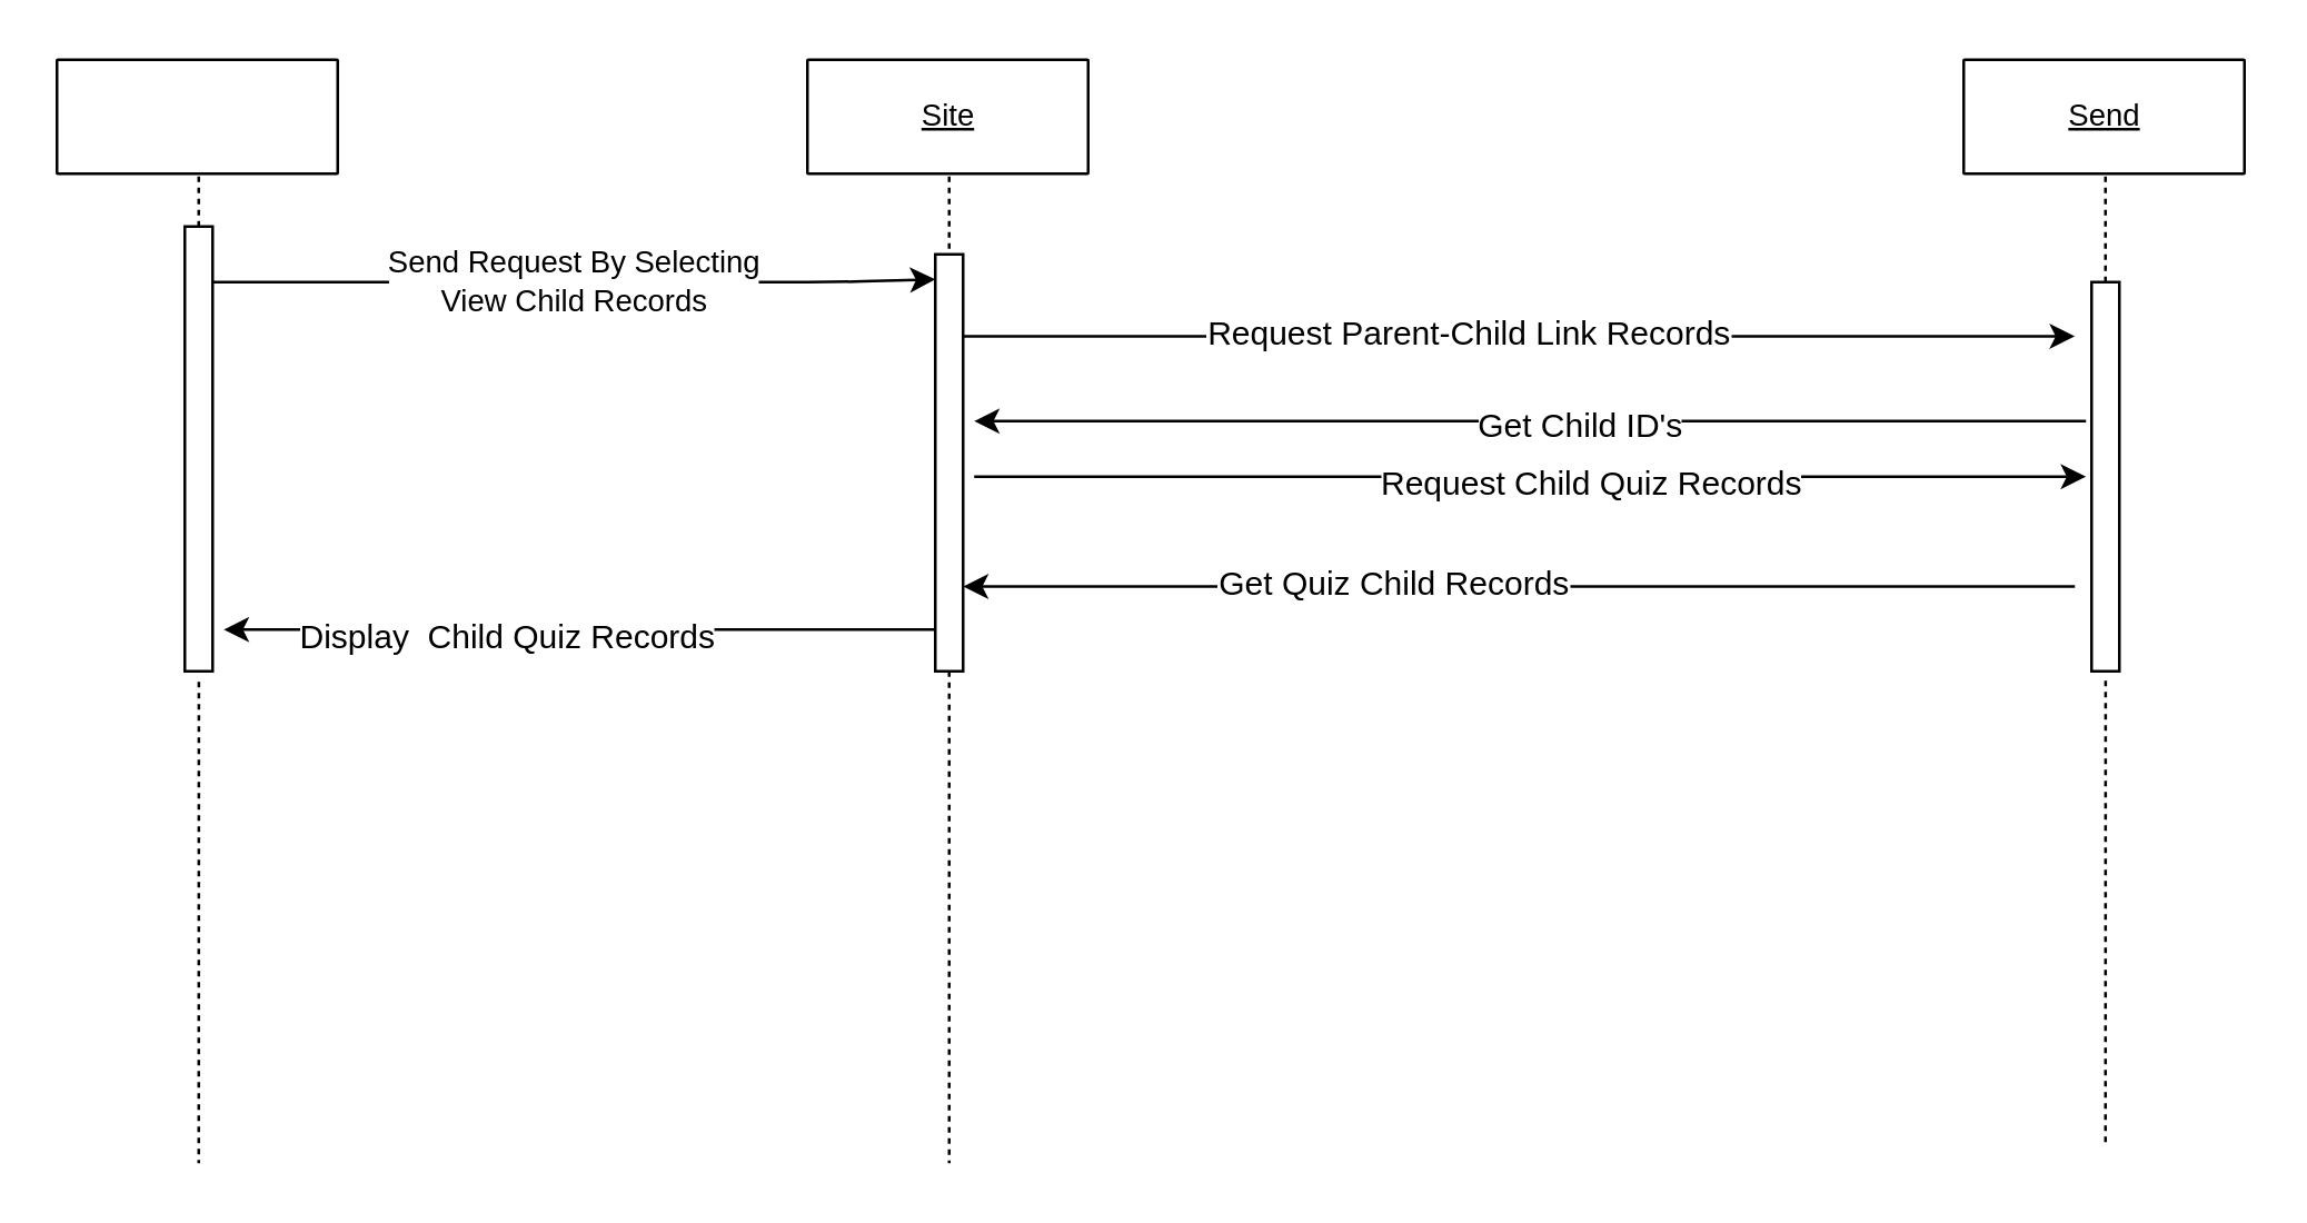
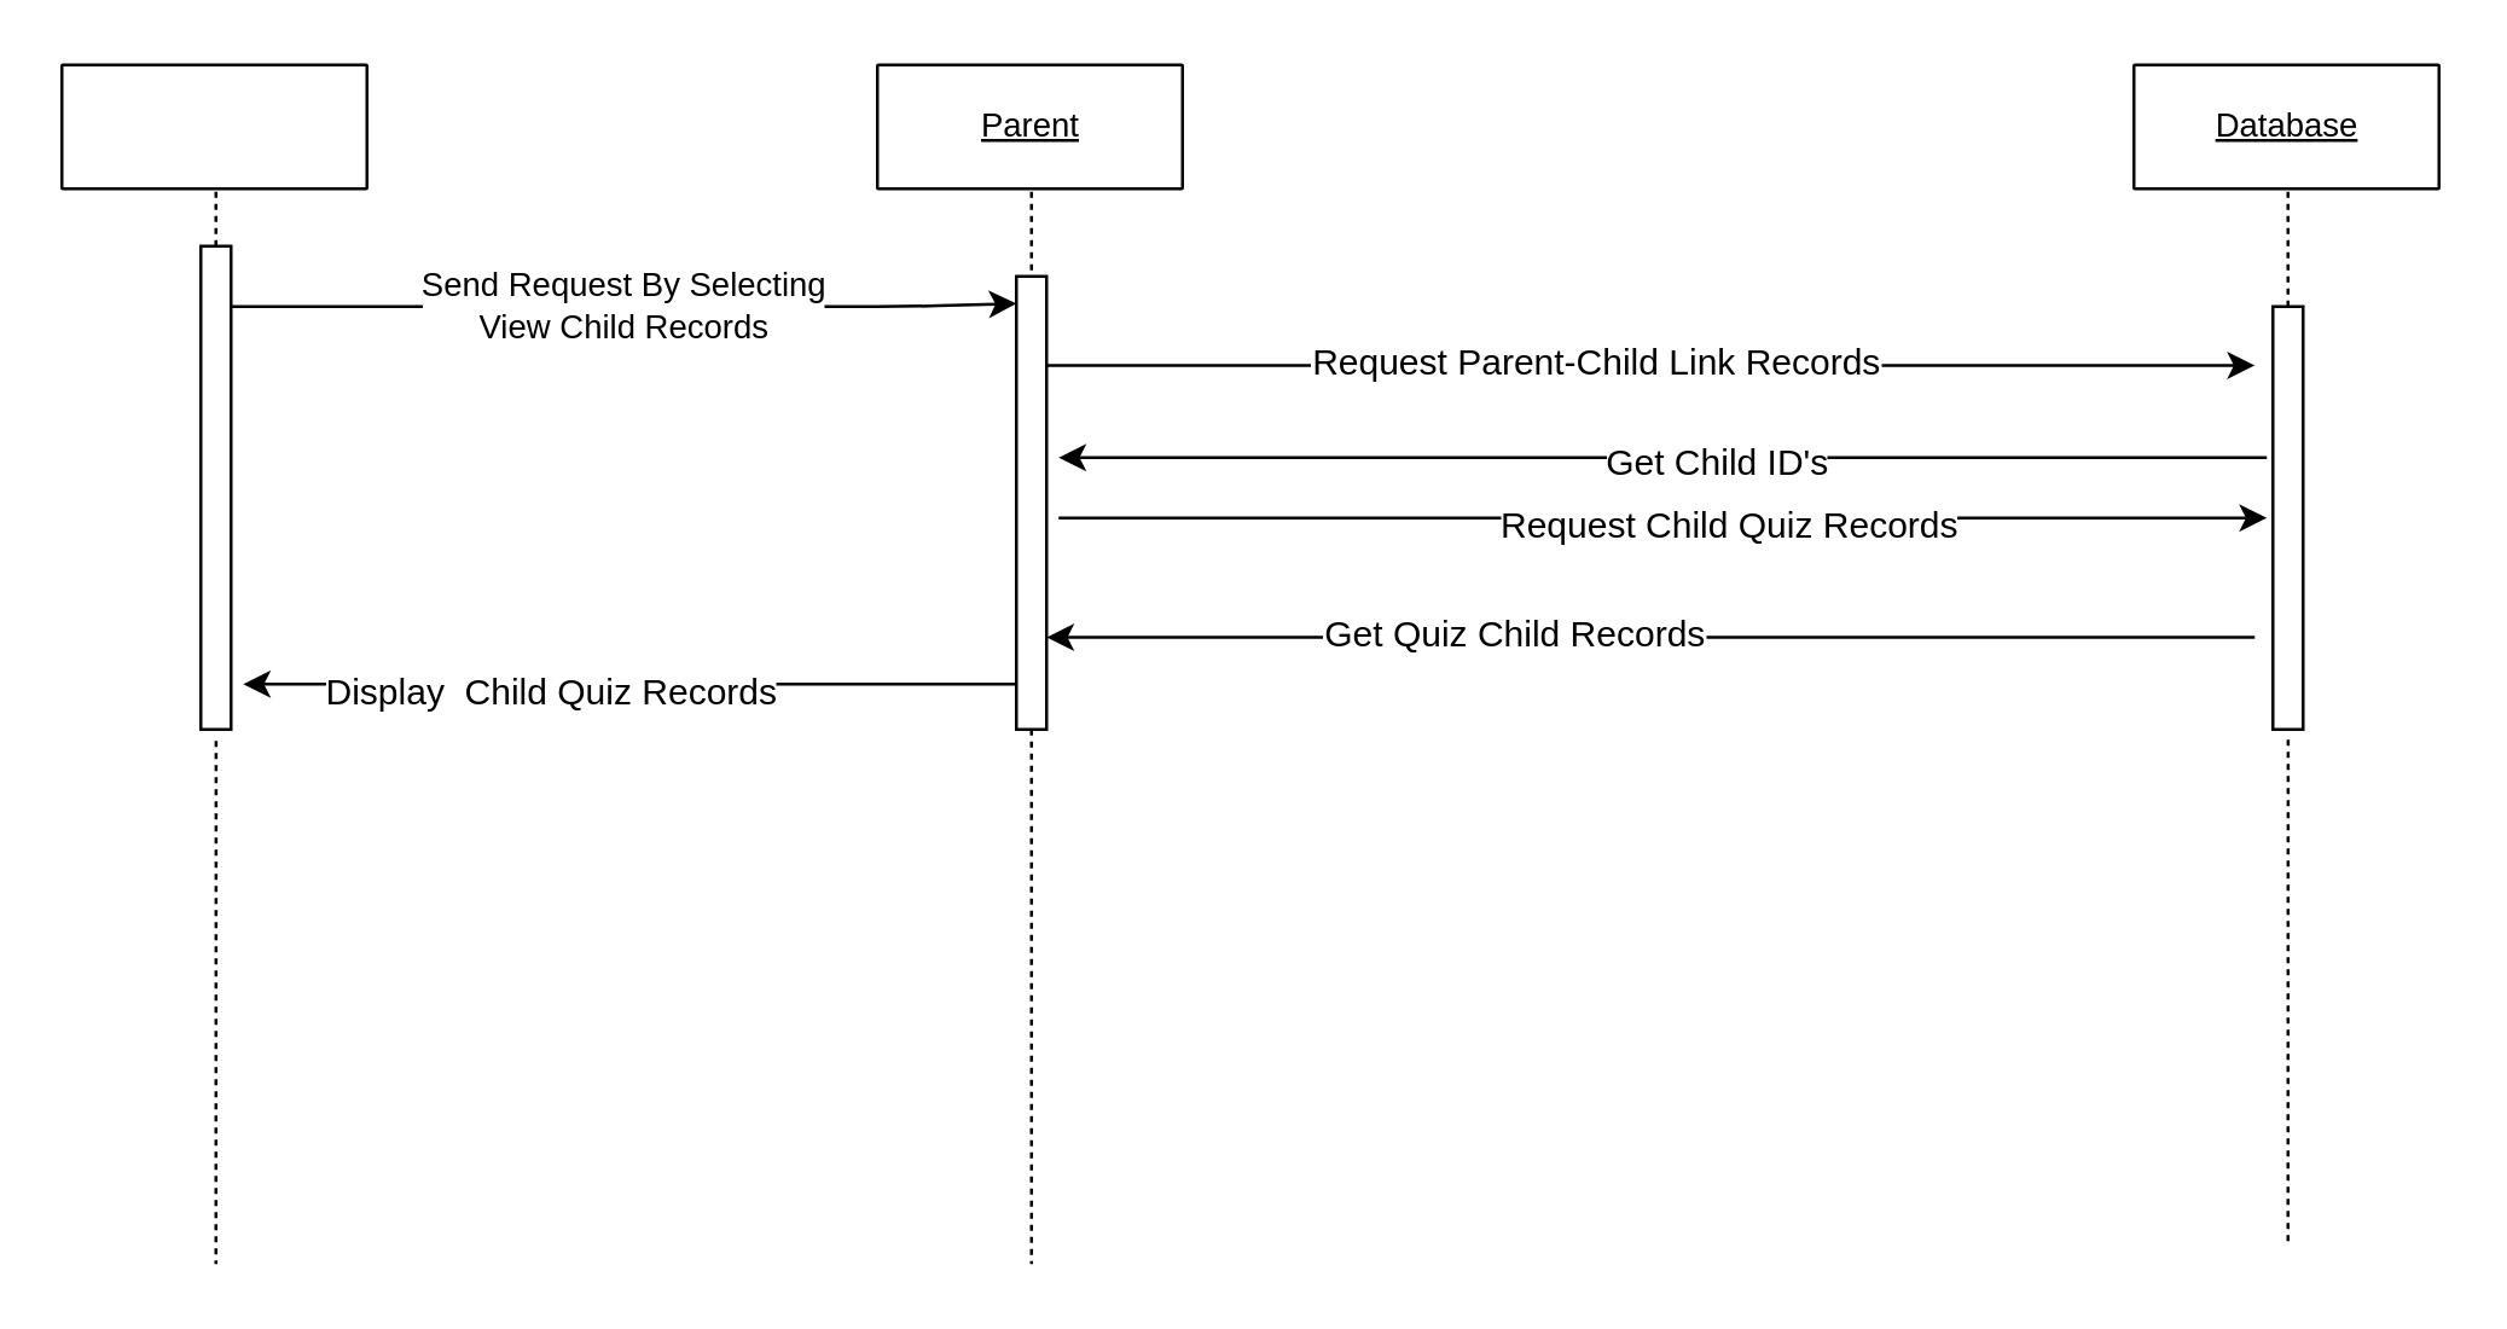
  <mxCell id="0" />
  <mxCell id="1" parent="0" />
  <mxCell id="2" style="vsdxID=3;fillColor=none;gradientColor=none;strokeColor=none;spacingTop=-3;spacingBottom=-3;spacingLeft=-3;spacingRight=-3;labelBackgroundColor=none;rounded=0;html=1;whiteSpace=wrap;" parent="1" vertex="1"><mxGeometry x="20" y="21" width="101" height="41" as="geometry" /></mxCell>
  <mxCell id="3" style="vsdxID=4;fillColor=#ffffff;gradientColor=none;shape=stencil(pZFLDsIwDERP4y1yEiEOUMoFOEFEDLEISZWG7+lJaypVFSvY2TPPsjUG0/TedgQa+5LTme7sigezBa05espcagWmBdMcU6ZTTtfopO9sJTWOCjmZUQOt0ebDnl8kGq6M2qzFkMlLug0bHx9frOdEo7A7YQPHGavwH3rqv8I/o8sbajFGI6FxCJLs3F9GWSV5g2nf);strokeColor=#000000;spacingTop=-3;spacingBottom=-3;spacingLeft=-3;spacingRight=-3;labelBackgroundColor=none;rounded=1;html=1;whiteSpace=wrap;" parent="2" vertex="1"><mxGeometry width="101" height="41" as="geometry" /></mxCell>
  <mxCell id="4" style="vsdxID=5;fillColor=none;gradientColor=none;strokeColor=none;spacingTop=-3;spacingBottom=-3;spacingLeft=-3;spacingRight=-3;labelBackgroundColor=none;rounded=0;html=1;whiteSpace=wrap;" parent="1" vertex="1"><mxGeometry x="290" y="21" width="101" height="41" as="geometry" /></mxCell>
  <mxCell id="5" style="vsdxID=6;fillColor=#ffffff;gradientColor=none;shape=stencil(pZFLDsIwDERP4y1yEiEOUMoFOEFEDLEISZWG7+lJaypVFSvY2TPPsjUG0/TedgQa+5LTme7sigezBa05espcagWmBdMcU6ZTTtfopO9sJTWOCjmZUQOt0ebDnl8kGq6M2qzFkMlLug0bHx9frOdEo7A7YQPHGavwH3rqv8I/o8sbajFGI6FxCJLs3F9GWSV5g2nf);strokeColor=#000000;spacingTop=-3;spacingBottom=-3;spacingLeft=-3;spacingRight=-3;labelBackgroundColor=none;rounded=1;html=1;whiteSpace=wrap;" parent="4" vertex="1"><mxGeometry width="101" height="41" as="geometry" /></mxCell>
- <mxCell id="6" value="&lt;p style=&quot;align:center;margin-left:0;margin-right:0;margin-top:0px;margin-bottom:0px;text-indent:0;valign:middle;direction:ltr;&quot;&gt;&lt;font style=&quot;font-size:11px;font-family:Arial;color:#000000;direction:ltr;letter-spacing:0px;line-height:100%;opacity:1&quot;&gt;&lt;u&gt;Site&lt;/u&gt;&lt;/font&gt;&lt;/p&gt;" style="text;vsdxID=5;fillColor=none;gradientColor=none;strokeColor=none;spacingTop=-3;spacingBottom=-3;spacingLeft=-3;spacingRight=-3;labelBackgroundColor=none;rounded=0;html=1;whiteSpace=wrap;verticalAlign=middle;align=center;;html=1;" parent="4" vertex="1"><mxGeometry y="-0.48" width="101.6" height="41.91" as="geometry" /></mxCell>
+ <mxCell id="6" value="&lt;p style=&quot;align:center;margin-left:0;margin-right:0;margin-top:0px;margin-bottom:0px;text-indent:0;valign:middle;direction:ltr;&quot;&gt;&lt;font style=&quot;font-size:11px;font-family:Arial;color:#000000;direction:ltr;letter-spacing:0px;line-height:100%;opacity:1&quot;&gt;&lt;u&gt;Parent&lt;/u&gt;&lt;/font&gt;&lt;/p&gt;" style="text;vsdxID=5;fillColor=none;gradientColor=none;strokeColor=none;spacingTop=-3;spacingBottom=-3;spacingLeft=-3;spacingRight=-3;labelBackgroundColor=none;rounded=0;html=1;whiteSpace=wrap;verticalAlign=middle;align=center;;html=1;" parent="4" vertex="1"><mxGeometry y="-0.48" width="101.6" height="41.91" as="geometry" /></mxCell>
  <mxCell id="7" style="vsdxID=7;fillColor=none;gradientColor=none;strokeColor=none;spacingTop=-3;spacingBottom=-3;spacingLeft=-3;spacingRight=-3;labelBackgroundColor=none;rounded=0;html=1;whiteSpace=wrap;" parent="1" vertex="1"><mxGeometry x="706" y="21" width="101" height="41" as="geometry" /></mxCell>
  <mxCell id="8" style="vsdxID=8;fillColor=#ffffff;gradientColor=none;shape=stencil(pZFLDsIwDERP4y1yEiEOUMoFOEFEDLEISZWG7+lJaypVFSvY2TPPsjUG0/TedgQa+5LTme7sigezBa05espcagWmBdMcU6ZTTtfopO9sJTWOCjmZUQOt0ebDnl8kGq6M2qzFkMlLug0bHx9frOdEo7A7YQPHGavwH3rqv8I/o8sbajFGI6FxCJLs3F9GWSV5g2nf);strokeColor=#000000;spacingTop=-3;spacingBottom=-3;spacingLeft=-3;spacingRight=-3;labelBackgroundColor=none;rounded=1;html=1;whiteSpace=wrap;" parent="7" vertex="1"><mxGeometry width="101" height="41" as="geometry" /></mxCell>
- <mxCell id="9" value="&lt;p style=&quot;align:center;margin-left:0;margin-right:0;margin-top:0px;margin-bottom:0px;text-indent:0;valign:middle;direction:ltr;&quot;&gt;&lt;font style=&quot;font-size:11px;font-family:Arial;color:#000000;direction:ltr;letter-spacing:0px;line-height:100%;opacity:1&quot;&gt;&lt;u&gt;Send&lt;/u&gt;&lt;/font&gt;&lt;/p&gt;" style="text;vsdxID=7;fillColor=none;gradientColor=none;strokeColor=none;spacingTop=-3;spacingBottom=-3;spacingLeft=-3;spacingRight=-3;labelBackgroundColor=none;rounded=0;html=1;whiteSpace=wrap;verticalAlign=middle;align=center;;html=1;" parent="7" vertex="1"><mxGeometry y="-0.48" width="101.6" height="41.91" as="geometry" /></mxCell>
+ <mxCell id="9" value="&lt;p style=&quot;align:center;margin-left:0;margin-right:0;margin-top:0px;margin-bottom:0px;text-indent:0;valign:middle;direction:ltr;&quot;&gt;&lt;font style=&quot;font-size:11px;font-family:Arial;color:#000000;direction:ltr;letter-spacing:0px;line-height:100%;opacity:1&quot;&gt;&lt;u&gt;Database&lt;/u&gt;&lt;/font&gt;&lt;/p&gt;" style="text;vsdxID=7;fillColor=none;gradientColor=none;strokeColor=none;spacingTop=-3;spacingBottom=-3;spacingLeft=-3;spacingRight=-3;labelBackgroundColor=none;rounded=0;html=1;whiteSpace=wrap;verticalAlign=middle;align=center;;html=1;" parent="7" vertex="1"><mxGeometry y="-0.48" width="101.6" height="41.91" as="geometry" /></mxCell>
  <mxCell id="10" style="vsdxID=10;edgeStyle=none;dashed=1;dashPattern=2.00 2.00;startArrow=none;endArrow=none;startSize=5;endSize=5;strokeColor=#000000;spacingTop=-3;spacingBottom=-3;spacingLeft=-3;spacingRight=-3;verticalAlign=middle;html=1;labelBackgroundColor=none;rounded=0;" parent="1" source="15" edge="1"><mxGeometry relative="1" as="geometry"><mxPoint as="offset" /><Array as="points" /><mxPoint x="341" y="63" as="sourcePoint" /><mxPoint x="341" y="418" as="targetPoint" /></mxGeometry></mxCell>
  <mxCell id="11" style="vsdxID=9;edgeStyle=none;dashed=1;dashPattern=2.00 2.00;startArrow=none;endArrow=none;startSize=5;endSize=5;strokeColor=#000000;spacingTop=-3;spacingBottom=-3;spacingLeft=-3;spacingRight=-3;verticalAlign=middle;html=1;labelBackgroundColor=none;rounded=0;exitX=0.505;exitY=1.024;exitDx=0;exitDy=0;exitPerimeter=0;" parent="1" source="13" edge="1"><mxGeometry relative="1" as="geometry"><mxPoint as="offset" /><Array as="points" /><mxPoint x="71" y="418" as="targetPoint" /></mxGeometry></mxCell>
  <mxCell id="12" style="vsdxID=11;edgeStyle=none;dashed=1;dashPattern=2.00 2.00;startArrow=none;endArrow=none;startSize=5;endSize=5;strokeColor=#000000;spacingTop=-3;spacingBottom=-3;spacingLeft=-3;spacingRight=-3;verticalAlign=middle;html=1;labelBackgroundColor=none;rounded=0;exitX=0.505;exitY=1.024;exitDx=0;exitDy=0;exitPerimeter=0;" parent="1" source="26" edge="1"><mxGeometry relative="1" as="geometry"><mxPoint as="offset" /><Array as="points" /><mxPoint x="757" y="411" as="targetPoint" /></mxGeometry></mxCell>
  <mxCell id="13" value="" style="html=1;points=[];perimeter=orthogonalPerimeter;" parent="1" vertex="1"><mxGeometry x="66" y="81" width="10" height="160" as="geometry" /></mxCell>
  <mxCell id="14" style="vsdxID=9;edgeStyle=none;dashed=1;dashPattern=2.00 2.00;startArrow=none;endArrow=none;startSize=5;endSize=5;strokeColor=#000000;spacingTop=-3;spacingBottom=-3;spacingLeft=-3;spacingRight=-3;verticalAlign=middle;html=1;labelBackgroundColor=none;rounded=0;exitX=0.505;exitY=1.024;exitDx=0;exitDy=0;exitPerimeter=0;" parent="1" source="2" target="13" edge="1"><mxGeometry relative="1" as="geometry"><mxPoint as="offset" /><Array as="points" /><mxPoint x="71" y="418" as="targetPoint" /><mxPoint x="71" y="63" as="sourcePoint" /></mxGeometry></mxCell>
  <mxCell id="15" value="" style="html=1;points=[];perimeter=orthogonalPerimeter;" parent="1" vertex="1"><mxGeometry x="336" y="91" width="10" height="150" as="geometry" /></mxCell>
  <mxCell id="16" style="vsdxID=10;edgeStyle=none;dashed=1;dashPattern=2.00 2.00;startArrow=none;endArrow=none;startSize=5;endSize=5;strokeColor=#000000;spacingTop=-3;spacingBottom=-3;spacingLeft=-3;spacingRight=-3;verticalAlign=middle;html=1;labelBackgroundColor=none;rounded=0;" parent="1" target="15" edge="1"><mxGeometry relative="1" as="geometry"><mxPoint as="offset" /><Array as="points" /><mxPoint x="341" y="63" as="sourcePoint" /><mxPoint x="341" y="418" as="targetPoint" /></mxGeometry></mxCell>
  <mxCell id="17" value="&lt;div&gt;Send Request By Selecting&lt;/div&gt;&lt;div&gt;View Child Records&lt;/div&gt;" style="endArrow=classic;html=1;entryX=0;entryY=0.06;entryDx=0;entryDy=0;entryPerimeter=0;" parent="1" source="13" target="15" edge="1"><mxGeometry width="50" height="50" relative="1" as="geometry"><mxPoint x="160" y="171" as="sourcePoint" /><mxPoint x="330" y="121" as="targetPoint" /><Array as="points"><mxPoint x="300" y="101" /></Array></mxGeometry></mxCell>
  <mxCell id="18" value="" style="endArrow=classic;html=1;" parent="1" edge="1"><mxGeometry width="50" height="50" relative="1" as="geometry"><mxPoint x="346" y="120.5" as="sourcePoint" /><mxPoint x="746" y="120.5" as="targetPoint" /></mxGeometry></mxCell>
  <mxCell id="19" value="Request Parent-Child Link Records" style="text;html=1;resizable=0;points=[];align=center;verticalAlign=middle;labelBackgroundColor=#ffffff;" parent="18" vertex="1" connectable="0"><mxGeometry x="-0.095" y="1" relative="1" as="geometry"><mxPoint as="offset" /></mxGeometry></mxCell>
  <mxCell id="20" value="" style="endArrow=classic;html=1;" parent="1" edge="1"><mxGeometry width="50" height="50" relative="1" as="geometry"><mxPoint x="746" y="210.5" as="sourcePoint" /><mxPoint x="346" y="210.5" as="targetPoint" /></mxGeometry></mxCell>
  <mxCell id="21" value="Get Quiz Child Records" style="text;html=1;resizable=0;points=[];align=center;verticalAlign=middle;labelBackgroundColor=#ffffff;" parent="20" vertex="1" connectable="0"><mxGeometry x="0.23" y="-1" relative="1" as="geometry"><mxPoint as="offset" /></mxGeometry></mxCell>
  <mxCell id="22" value="" style="endArrow=classic;html=1;exitX=0;exitY=0.9;exitDx=0;exitDy=0;exitPerimeter=0;" parent="1" source="15" edge="1"><mxGeometry width="50" height="50" relative="1" as="geometry"><mxPoint x="20" y="491" as="sourcePoint" /><mxPoint x="80" y="226" as="targetPoint" /></mxGeometry></mxCell>
  <mxCell id="23" value="Display&amp;nbsp; Child Quiz Records" style="text;html=1;resizable=0;points=[];align=center;verticalAlign=middle;labelBackgroundColor=#ffffff;" parent="22" vertex="1" connectable="0"><mxGeometry x="0.209" y="2" relative="1" as="geometry"><mxPoint as="offset" /></mxGeometry></mxCell>
  <mxCell id="24" value="" style="endArrow=classic;html=1;" parent="1" edge="1"><mxGeometry width="50" height="50" relative="1" as="geometry"><mxPoint x="350" y="171" as="sourcePoint" /><mxPoint x="750" y="171" as="targetPoint" /></mxGeometry></mxCell>
  <mxCell id="25" value="Request Child Quiz Records" style="text;html=1;resizable=0;points=[];align=center;verticalAlign=middle;labelBackgroundColor=#ffffff;" vertex="1" connectable="0" parent="24"><mxGeometry x="0.105" y="-2" relative="1" as="geometry"><mxPoint as="offset" /></mxGeometry></mxCell>
  <mxCell id="26" value="" style="html=1;points=[];perimeter=orthogonalPerimeter;" parent="1" vertex="1"><mxGeometry x="752" y="101" width="10" height="140" as="geometry" /></mxCell>
  <mxCell id="27" style="vsdxID=11;edgeStyle=none;dashed=1;dashPattern=2.00 2.00;startArrow=none;endArrow=none;startSize=5;endSize=5;strokeColor=#000000;spacingTop=-3;spacingBottom=-3;spacingLeft=-3;spacingRight=-3;verticalAlign=middle;html=1;labelBackgroundColor=none;rounded=0;exitX=0.505;exitY=1.024;exitDx=0;exitDy=0;exitPerimeter=0;" parent="1" source="7" target="26" edge="1"><mxGeometry relative="1" as="geometry"><mxPoint as="offset" /><Array as="points" /><mxPoint x="757" y="411" as="targetPoint" /><mxPoint x="757" y="63" as="sourcePoint" /></mxGeometry></mxCell>
  <mxCell id="28" value="" style="endArrow=classic;html=1;entryX=1.4;entryY=0.4;entryDx=0;entryDy=0;entryPerimeter=0;" parent="1" target="15" edge="1"><mxGeometry width="50" height="50" relative="1" as="geometry"><mxPoint x="750" y="151" as="sourcePoint" /><mxPoint x="60" y="521" as="targetPoint" /></mxGeometry></mxCell>
  <mxCell id="29" value="Get Child ID's" style="text;html=1;resizable=0;points=[];align=center;verticalAlign=middle;labelBackgroundColor=#ffffff;" parent="28" vertex="1" connectable="0"><mxGeometry x="-0.085" y="1" relative="1" as="geometry"><mxPoint as="offset" /></mxGeometry></mxCell>
